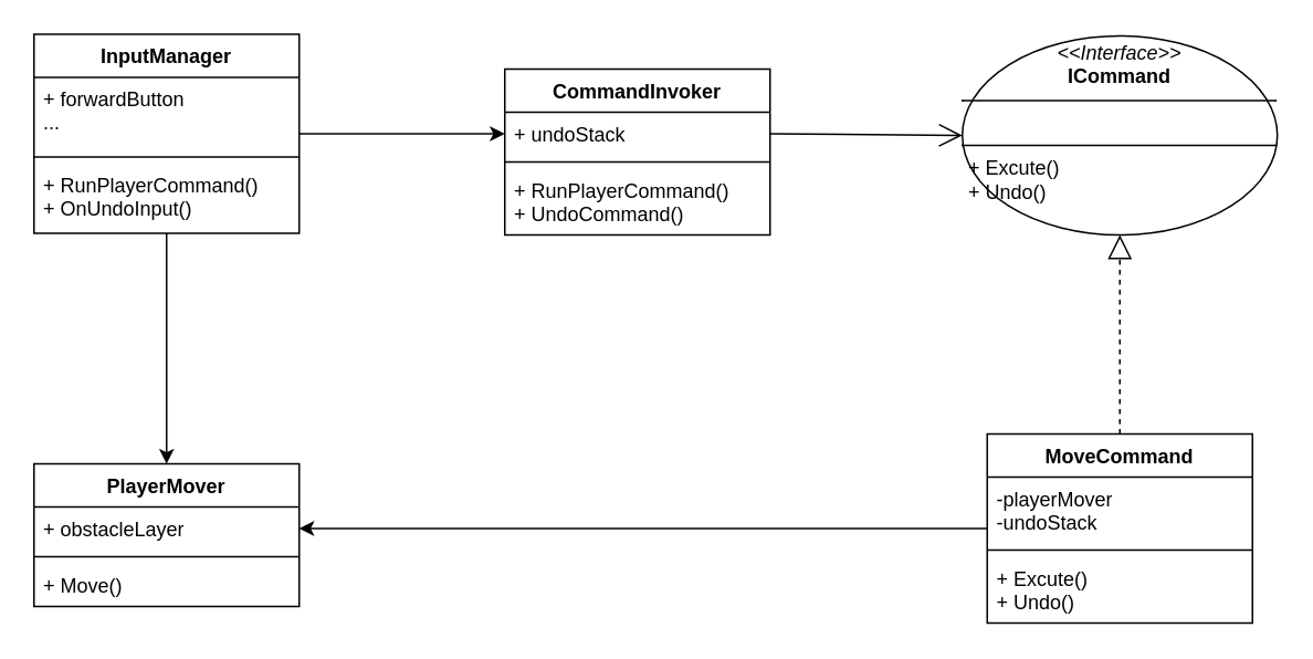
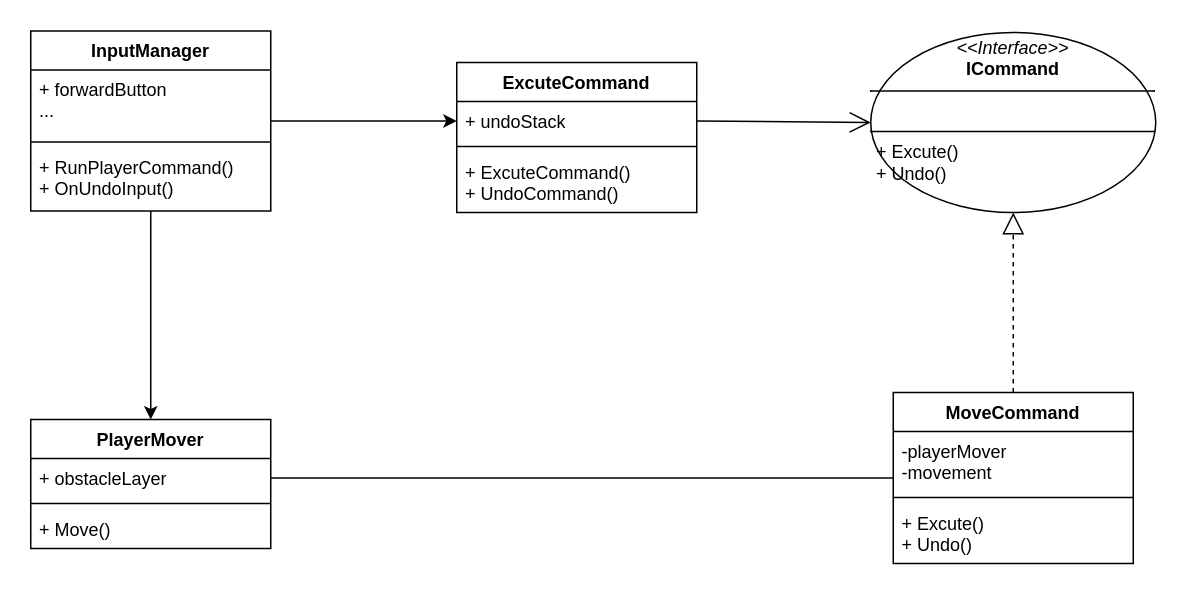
  <mxCell id="0" />
  <mxCell id="1" parent="0" />
  <mxCell id="2" value="&lt;p style=&quot;margin:0px;margin-top:4px;text-align:center;&quot;&gt;&lt;i&gt;&amp;lt;&amp;lt;Interface&amp;gt;&amp;gt;&lt;/i&gt;&lt;br&gt;&lt;b&gt;ICommand&lt;/b&gt;&lt;/p&gt;&lt;hr size=&quot;1&quot; style=&quot;border-style:solid;&quot;&gt;&lt;p style=&quot;margin:0px;margin-left:4px;&quot;&gt;&lt;br&gt;&lt;/p&gt;&lt;hr size=&quot;1&quot; style=&quot;border-style:solid;&quot;&gt;&lt;p style=&quot;margin:0px;margin-left:4px;&quot;&gt;+ Excute()&lt;br&gt;+ Undo()&lt;/p&gt;" style="ellipse;verticalAlign=top;align=left;overflow=fill;html=1;whiteSpace=wrap;" vertex="1" parent="1"><mxGeometry x="580" y="21" width="190" height="120" as="geometry" /></mxCell>
- <mxCell id="3" style="edgeStyle=orthogonalEdgeStyle;rounded=0;orthogonalLoop=1;jettySize=auto;html=1;entryX=1;entryY=0.5;entryDx=0;entryDy=0;" edge="1" parent="1" source="4" target="10"><mxGeometry relative="1" as="geometry" /></mxCell>
+ <mxCell id="3" style="edgeStyle=orthogonalEdgeStyle;rounded=0;orthogonalLoop=1;jettySize=auto;html=1;entryX=1;entryY=0.5;entryDx=0;entryDy=0;endArrow=none;" edge="1" parent="1" source="4" target="10"><mxGeometry relative="1" as="geometry" /></mxCell>
  <mxCell id="4" value="MoveCommand" style="swimlane;fontStyle=1;align=center;verticalAlign=top;childLayout=stackLayout;horizontal=1;startSize=26;horizontalStack=0;resizeParent=1;resizeParentMax=0;resizeLast=0;collapsible=1;marginBottom=0;whiteSpace=wrap;html=1;" vertex="1" parent="1"><mxGeometry x="595" y="261" width="160" height="114" as="geometry" /></mxCell>
- <mxCell id="5" value="-playerMover&lt;div&gt;-undoStack&lt;/div&gt;" style="text;strokeColor=none;fillColor=none;align=left;verticalAlign=top;spacingLeft=4;spacingRight=4;overflow=hidden;rotatable=0;points=[[0,0.5],[1,0.5]];portConstraint=eastwest;whiteSpace=wrap;html=1;" vertex="1" parent="4"><mxGeometry y="26" width="160" height="40" as="geometry" /></mxCell>
+ <mxCell id="5" value="-playerMover&lt;div&gt;-movement&lt;/div&gt;" style="text;strokeColor=none;fillColor=none;align=left;verticalAlign=top;spacingLeft=4;spacingRight=4;overflow=hidden;rotatable=0;points=[[0,0.5],[1,0.5]];portConstraint=eastwest;whiteSpace=wrap;html=1;" vertex="1" parent="4"><mxGeometry y="26" width="160" height="40" as="geometry" /></mxCell>
  <mxCell id="6" value="" style="line;strokeWidth=1;fillColor=none;align=left;verticalAlign=middle;spacingTop=-1;spacingLeft=3;spacingRight=3;rotatable=0;labelPosition=right;points=[];portConstraint=eastwest;strokeColor=inherit;" vertex="1" parent="4"><mxGeometry y="66" width="160" height="8" as="geometry" /></mxCell>
  <mxCell id="7" value="+ Excute()&lt;div&gt;+ Undo()&lt;/div&gt;" style="text;strokeColor=none;fillColor=none;align=left;verticalAlign=top;spacingLeft=4;spacingRight=4;overflow=hidden;rotatable=0;points=[[0,0.5],[1,0.5]];portConstraint=eastwest;whiteSpace=wrap;html=1;" vertex="1" parent="4"><mxGeometry y="74" width="160" height="40" as="geometry" /></mxCell>
  <mxCell id="8" value="" style="endArrow=block;dashed=1;endFill=0;endSize=12;html=1;rounded=0;exitX=0.5;exitY=0;exitDx=0;exitDy=0;entryX=0.5;entryY=1;entryDx=0;entryDy=0;" edge="1" parent="1" source="4" target="2"><mxGeometry width="160" relative="1" as="geometry"><mxPoint x="330" y="261" as="sourcePoint" /><mxPoint x="490" y="261" as="targetPoint" /></mxGeometry></mxCell>
  <mxCell id="9" value="PlayerMover" style="swimlane;fontStyle=1;align=center;verticalAlign=top;childLayout=stackLayout;horizontal=1;startSize=26;horizontalStack=0;resizeParent=1;resizeParentMax=0;resizeLast=0;collapsible=1;marginBottom=0;whiteSpace=wrap;html=1;" vertex="1" parent="1"><mxGeometry x="20" y="279" width="160" height="86" as="geometry" /></mxCell>
  <mxCell id="10" value="+ obstacleLayer" style="text;strokeColor=none;fillColor=none;align=left;verticalAlign=top;spacingLeft=4;spacingRight=4;overflow=hidden;rotatable=0;points=[[0,0.5],[1,0.5]];portConstraint=eastwest;whiteSpace=wrap;html=1;" vertex="1" parent="9"><mxGeometry y="26" width="160" height="26" as="geometry" /></mxCell>
  <mxCell id="11" value="" style="line;strokeWidth=1;fillColor=none;align=left;verticalAlign=middle;spacingTop=-1;spacingLeft=3;spacingRight=3;rotatable=0;labelPosition=right;points=[];portConstraint=eastwest;strokeColor=inherit;" vertex="1" parent="9"><mxGeometry y="52" width="160" height="8" as="geometry" /></mxCell>
  <mxCell id="12" value="+ Move()" style="text;strokeColor=none;fillColor=none;align=left;verticalAlign=top;spacingLeft=4;spacingRight=4;overflow=hidden;rotatable=0;points=[[0,0.5],[1,0.5]];portConstraint=eastwest;whiteSpace=wrap;html=1;" vertex="1" parent="9"><mxGeometry y="60" width="160" height="26" as="geometry" /></mxCell>
- <mxCell id="13" value="CommandInvoker" style="swimlane;fontStyle=1;align=center;verticalAlign=top;childLayout=stackLayout;horizontal=1;startSize=26;horizontalStack=0;resizeParent=1;resizeParentMax=0;resizeLast=0;collapsible=1;marginBottom=0;whiteSpace=wrap;html=1;" vertex="1" parent="1"><mxGeometry x="304" y="41" width="160" height="100" as="geometry" /></mxCell>
+ <mxCell id="13" value="ExcuteCommand" style="swimlane;fontStyle=1;align=center;verticalAlign=top;childLayout=stackLayout;horizontal=1;startSize=26;horizontalStack=0;resizeParent=1;resizeParentMax=0;resizeLast=0;collapsible=1;marginBottom=0;whiteSpace=wrap;html=1;" vertex="1" parent="1"><mxGeometry x="304" y="41" width="160" height="100" as="geometry" /></mxCell>
  <mxCell id="14" value="+ undoStack" style="text;strokeColor=none;fillColor=none;align=left;verticalAlign=top;spacingLeft=4;spacingRight=4;overflow=hidden;rotatable=0;points=[[0,0.5],[1,0.5]];portConstraint=eastwest;whiteSpace=wrap;html=1;" vertex="1" parent="13"><mxGeometry y="26" width="160" height="26" as="geometry" /></mxCell>
  <mxCell id="15" value="" style="line;strokeWidth=1;fillColor=none;align=left;verticalAlign=middle;spacingTop=-1;spacingLeft=3;spacingRight=3;rotatable=0;labelPosition=right;points=[];portConstraint=eastwest;strokeColor=inherit;" vertex="1" parent="13"><mxGeometry y="52" width="160" height="8" as="geometry" /></mxCell>
- <mxCell id="16" value="+ RunPlayerCommand()&lt;div&gt;+ UndoCommand()&lt;/div&gt;" style="text;strokeColor=none;fillColor=none;align=left;verticalAlign=top;spacingLeft=4;spacingRight=4;overflow=hidden;rotatable=0;points=[[0,0.5],[1,0.5]];portConstraint=eastwest;whiteSpace=wrap;html=1;" vertex="1" parent="13"><mxGeometry y="60" width="160" height="40" as="geometry" /></mxCell>
+ <mxCell id="16" value="+ ExcuteCommand()&lt;div&gt;+ UndoCommand()&lt;/div&gt;" style="text;strokeColor=none;fillColor=none;align=left;verticalAlign=top;spacingLeft=4;spacingRight=4;overflow=hidden;rotatable=0;points=[[0,0.5],[1,0.5]];portConstraint=eastwest;whiteSpace=wrap;html=1;" vertex="1" parent="13"><mxGeometry y="60" width="160" height="40" as="geometry" /></mxCell>
  <mxCell id="17" value="" style="endArrow=open;endFill=1;endSize=12;html=1;rounded=0;entryX=0;entryY=0.5;entryDx=0;entryDy=0;exitX=1;exitY=0.5;exitDx=0;exitDy=0;" edge="1" parent="1" source="14" target="2"><mxGeometry width="160" relative="1" as="geometry"><mxPoint x="440" y="61" as="sourcePoint" /><mxPoint x="350" y="-69" as="targetPoint" /></mxGeometry></mxCell>
  <mxCell id="18" style="edgeStyle=orthogonalEdgeStyle;rounded=0;orthogonalLoop=1;jettySize=auto;html=1;entryX=0.5;entryY=0;entryDx=0;entryDy=0;" edge="1" parent="1" source="20" target="9"><mxGeometry relative="1" as="geometry" /></mxCell>
  <mxCell id="19" style="edgeStyle=orthogonalEdgeStyle;rounded=0;orthogonalLoop=1;jettySize=auto;html=1;entryX=0;entryY=0.5;entryDx=0;entryDy=0;" edge="1" parent="1" source="20" target="14"><mxGeometry relative="1" as="geometry" /></mxCell>
  <mxCell id="20" value="InputManager" style="swimlane;fontStyle=1;align=center;verticalAlign=top;childLayout=stackLayout;horizontal=1;startSize=26;horizontalStack=0;resizeParent=1;resizeParentMax=0;resizeLast=0;collapsible=1;marginBottom=0;whiteSpace=wrap;html=1;" vertex="1" parent="1"><mxGeometry x="20" y="20" width="160" height="120" as="geometry" /></mxCell>
  <mxCell id="21" value="+ forwardButton&lt;div&gt;...&lt;/div&gt;" style="text;strokeColor=none;fillColor=none;align=left;verticalAlign=top;spacingLeft=4;spacingRight=4;overflow=hidden;rotatable=0;points=[[0,0.5],[1,0.5]];portConstraint=eastwest;whiteSpace=wrap;html=1;" vertex="1" parent="20"><mxGeometry y="26" width="160" height="44" as="geometry" /></mxCell>
  <mxCell id="22" value="" style="line;strokeWidth=1;fillColor=none;align=left;verticalAlign=middle;spacingTop=-1;spacingLeft=3;spacingRight=3;rotatable=0;labelPosition=right;points=[];portConstraint=eastwest;strokeColor=inherit;" vertex="1" parent="20"><mxGeometry y="70" width="160" height="8" as="geometry" /></mxCell>
  <mxCell id="23" value="+ RunPlayerCommand()&lt;div&gt;+ OnUndoInput()&lt;/div&gt;" style="text;strokeColor=none;fillColor=none;align=left;verticalAlign=top;spacingLeft=4;spacingRight=4;overflow=hidden;rotatable=0;points=[[0,0.5],[1,0.5]];portConstraint=eastwest;whiteSpace=wrap;html=1;" vertex="1" parent="20"><mxGeometry y="78" width="160" height="42" as="geometry" /></mxCell>
